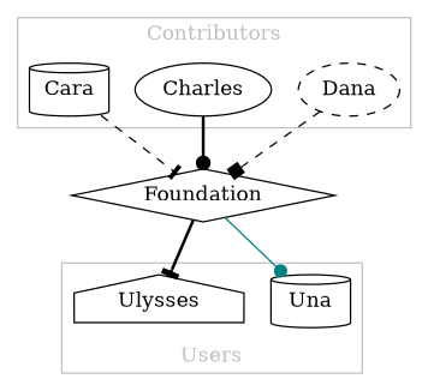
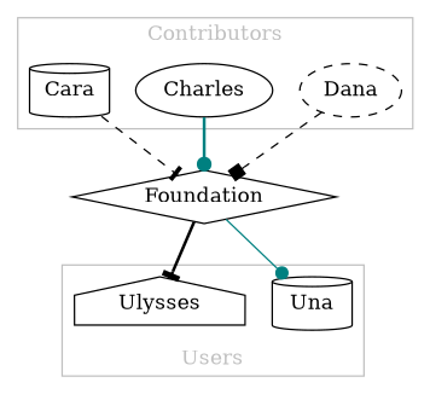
  digraph {
    node [shape=ellipse]
    edge [arrowhead=dot color=black style=dashed]
    Dana [style=dashed]
    Charles
    Cara [shape=cylinder]
    Una [shape=cylinder]
    Ulysses [shape=house]
    n6 [label=Foundation shape=diamond]
    subgraph cluster_1 {
      color=grey
      fontcolor=grey
      label=Contributors
      Dana
      Charles
      Cara
    }
    subgraph cluster_2 {
      color=grey
      fontcolor=grey
      label=Users
      labelloc=b
      Una
      Ulysses
    }
    Dana -> n6 [arrowhead=box]
-   Charles -> n6 [style=bold]
+   Charles -> n6 [color=teal style=bold]
    Cara -> n6 [arrowhead=tee]
    n6 -> Una [color=teal style=solid]
    n6 -> Ulysses [arrowhead=tee style=bold]
  }
